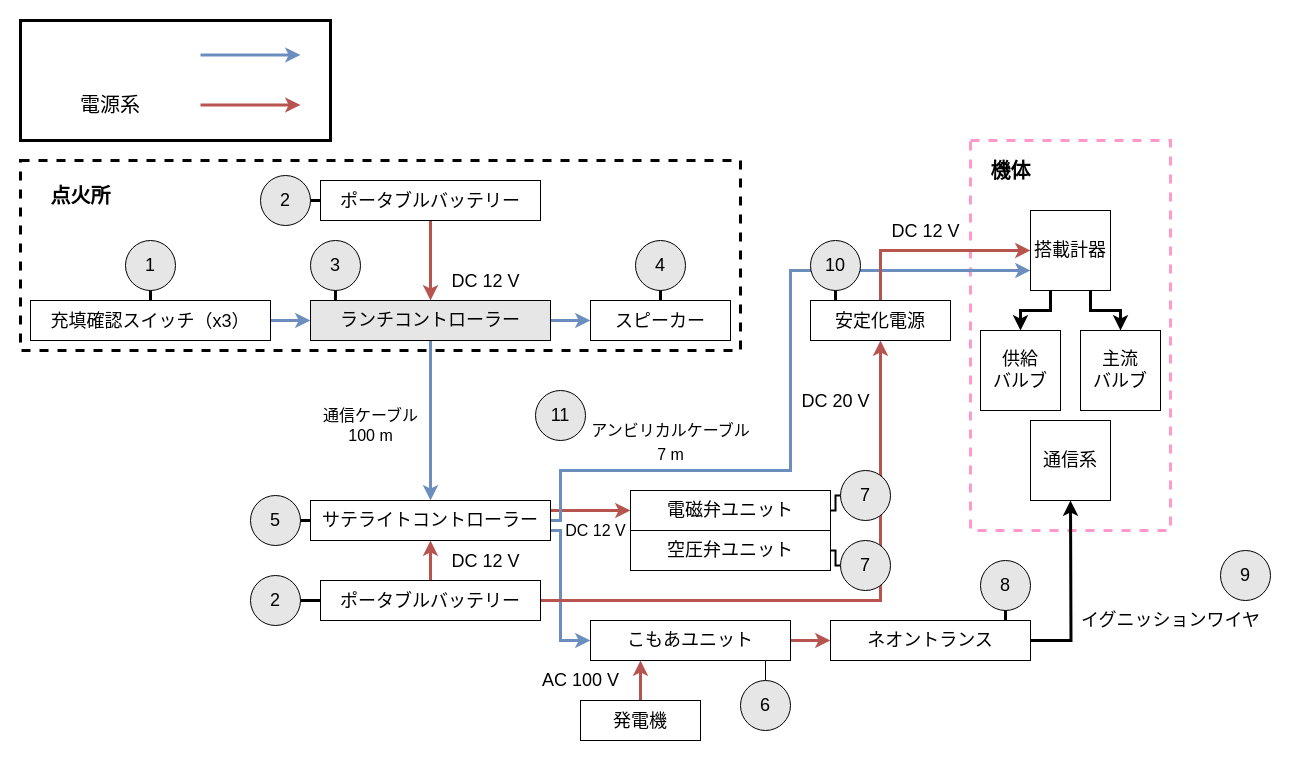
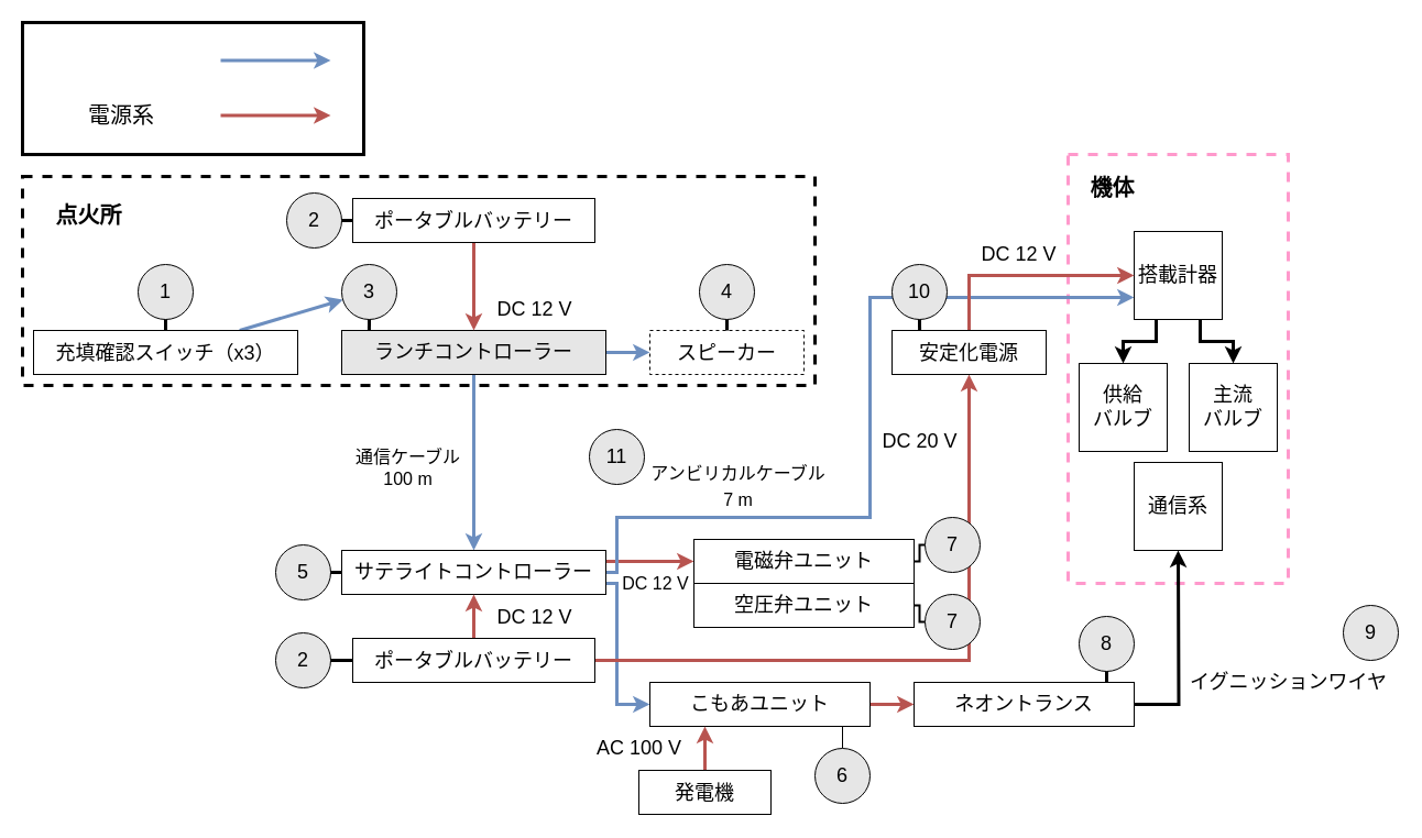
  <mxCell id="0" />
  <mxCell id="1" parent="0" />
  <mxCell id="2" value="" style="rounded=0;whiteSpace=wrap;html=1;fontSize=18;dashed=1;fillColor=none;strokeWidth=3;movable=1;resizable=1;rotatable=1;deletable=1;editable=1;connectable=1;" parent="1" vertex="1"><mxGeometry x="20" y="160" width="720" height="190" as="geometry" /></mxCell>
  <mxCell id="3" value="" style="rounded=0;whiteSpace=wrap;html=1;dashed=1;strokeColor=#FF99CC;strokeWidth=3;fontSize=18;fillColor=none;movable=1;resizable=1;rotatable=1;deletable=1;editable=1;connectable=1;" parent="1" vertex="1"><mxGeometry x="970" y="140" width="200" height="390" as="geometry" /></mxCell>
  <mxCell id="4" style="edgeStyle=none;html=1;entryX=0;entryY=0.5;entryDx=0;entryDy=0;strokeWidth=3;fontSize=20;endArrow=classic;endFill=1;fillColor=#dae8fc;strokeColor=#6c8ebf;" parent="1" source="6" target="9" edge="1"><mxGeometry relative="1" as="geometry" /></mxCell>
  <mxCell id="5" style="edgeStyle=none;html=1;entryX=0.5;entryY=0;entryDx=0;entryDy=0;strokeColor=#6c8ebf;strokeWidth=3;fontSize=20;endArrow=classic;endFill=1;fillColor=#dae8fc;" parent="1" source="6" target="16" edge="1"><mxGeometry relative="1" as="geometry" /></mxCell>
  <mxCell id="6" value="&lt;font style=&quot;font-size: 18px;&quot;&gt;ランチコントローラー&lt;/font&gt;" style="rounded=0;whiteSpace=wrap;html=1;fillColor=#e6e6e6;" parent="1" vertex="1"><mxGeometry x="310" y="300" width="240" height="40" as="geometry" /></mxCell>
- <mxCell id="7" style="edgeStyle=none;html=1;entryX=0;entryY=0.5;entryDx=0;entryDy=0;fontSize=20;strokeWidth=3;endArrow=classic;endFill=1;fillColor=#dae8fc;strokeColor=#6c8ebf;" parent="1" source="8" target="6" edge="1"><mxGeometry relative="1" as="geometry" /></mxCell>
+ <mxCell id="7" style="edgeStyle=none;html=1;fontSize=20;strokeWidth=3;endArrow=classic;endFill=1;fillColor=#dae8fc;strokeColor=#6c8ebf;" parent="1" source="8" target="59" edge="1"><mxGeometry relative="1" as="geometry" /></mxCell>
  <mxCell id="8" value="&lt;font style=&quot;font-size: 18px;&quot;&gt;充填確認スイッチ（x3）&lt;/font&gt;" style="rounded=0;whiteSpace=wrap;html=1;fontSize=20;" parent="1" vertex="1"><mxGeometry x="30" y="300" width="240" height="40" as="geometry" /></mxCell>
- <mxCell id="9" value="&lt;font style=&quot;font-size: 18px;&quot;&gt;スピーカー&lt;/font&gt;" style="rounded=0;whiteSpace=wrap;html=1;fontSize=20;" parent="1" vertex="1"><mxGeometry x="590" y="300" width="140" height="40" as="geometry" /></mxCell>
+ <mxCell id="9" value="&lt;font style=&quot;font-size: 18px;&quot;&gt;スピーカー&lt;/font&gt;" style="rounded=0;whiteSpace=wrap;html=1;fontSize=20;dashed=1;" parent="1" vertex="1"><mxGeometry x="590" y="300" width="140" height="40" as="geometry" /></mxCell>
  <mxCell id="10" style="edgeStyle=none;html=1;entryX=0.5;entryY=0;entryDx=0;entryDy=0;strokeWidth=3;fontSize=20;endArrow=classic;endFill=1;fillColor=#f8cecc;strokeColor=#b85450;" parent="1" source="11" target="6" edge="1"><mxGeometry relative="1" as="geometry" /></mxCell>
  <mxCell id="11" value="&lt;font style=&quot;font-size: 18px;&quot;&gt;ポータブルバッテリー&lt;/font&gt;" style="rounded=0;whiteSpace=wrap;html=1;fontSize=20;" parent="1" vertex="1"><mxGeometry x="320" y="180" width="220" height="40" as="geometry" /></mxCell>
  <mxCell id="12" value="&lt;font style=&quot;font-size: 18px;&quot;&gt;DC 12 V&lt;/font&gt;" style="text;html=1;align=center;verticalAlign=middle;resizable=0;points=[];autosize=1;strokeColor=none;fillColor=none;fontSize=20;" parent="1" vertex="1"><mxGeometry x="440" y="260" width="90" height="40" as="geometry" /></mxCell>
  <mxCell id="13" style="edgeStyle=orthogonalEdgeStyle;html=1;entryX=0;entryY=0.5;entryDx=0;entryDy=0;strokeColor=#b85450;strokeWidth=3;fontSize=18;endArrow=classic;endFill=1;rounded=0;fillColor=#f8cecc;exitX=1;exitY=0.25;exitDx=0;exitDy=0;" parent="1" source="16" target="21" edge="1"><mxGeometry relative="1" as="geometry" /></mxCell>
  <mxCell id="14" style="edgeStyle=orthogonalEdgeStyle;rounded=0;html=1;entryX=0;entryY=0.5;entryDx=0;entryDy=0;strokeColor=#6c8ebf;strokeWidth=3;fontSize=18;endArrow=classic;endFill=1;exitX=1;exitY=0.75;exitDx=0;exitDy=0;fillColor=#dae8fc;" parent="1" source="16" target="31" edge="1"><mxGeometry relative="1" as="geometry"><Array as="points"><mxPoint x="560" y="530" /><mxPoint x="560" y="640" /></Array></mxGeometry></mxCell>
  <mxCell id="15" style="edgeStyle=orthogonalEdgeStyle;rounded=0;html=1;strokeColor=#6c8ebf;strokeWidth=3;fontSize=20;endArrow=classic;endFill=1;entryX=0;entryY=0.75;entryDx=0;entryDy=0;fillColor=#dae8fc;" parent="1" source="16" target="46" edge="1"><mxGeometry relative="1" as="geometry"><mxPoint x="930" y="370" as="targetPoint" /><Array as="points"><mxPoint x="560" y="520" /><mxPoint x="560" y="470" /><mxPoint x="790" y="470" /><mxPoint x="790" y="270" /></Array></mxGeometry></mxCell>
  <mxCell id="16" value="&lt;font style=&quot;font-size: 18px;&quot;&gt;サテライトコントローラー&lt;/font&gt;" style="rounded=0;whiteSpace=wrap;html=1;" parent="1" vertex="1"><mxGeometry x="310" y="500" width="240" height="40" as="geometry" /></mxCell>
  <mxCell id="17" style="edgeStyle=none;html=1;entryX=0.5;entryY=1;entryDx=0;entryDy=0;strokeColor=#b85450;strokeWidth=3;fontSize=18;endArrow=classic;endFill=1;fillColor=#f8cecc;" parent="1" source="19" target="16" edge="1"><mxGeometry relative="1" as="geometry" /></mxCell>
  <mxCell id="18" style="edgeStyle=orthogonalEdgeStyle;rounded=0;html=1;entryX=0.5;entryY=1;entryDx=0;entryDy=0;strokeColor=#b85450;strokeWidth=3;fontSize=18;endArrow=classic;endFill=1;fillColor=#f8cecc;" parent="1" source="19" target="48" edge="1"><mxGeometry relative="1" as="geometry" /></mxCell>
  <mxCell id="19" value="&lt;font style=&quot;font-size: 18px;&quot;&gt;ポータブルバッテリー&lt;/font&gt;" style="rounded=0;whiteSpace=wrap;html=1;fontSize=20;" parent="1" vertex="1"><mxGeometry x="320" y="580" width="220" height="40" as="geometry" /></mxCell>
  <mxCell id="20" value="&lt;font style=&quot;font-size: 18px;&quot;&gt;DC 12 V&lt;/font&gt;" style="text;html=1;align=center;verticalAlign=middle;resizable=0;points=[];autosize=1;strokeColor=none;fillColor=none;fontSize=20;" parent="1" vertex="1"><mxGeometry x="440" y="540" width="90" height="40" as="geometry" /></mxCell>
  <mxCell id="21" value="電磁弁ユニット" style="rounded=0;whiteSpace=wrap;html=1;fontSize=18;" parent="1" vertex="1"><mxGeometry x="630" y="490" width="200" height="40" as="geometry" /></mxCell>
  <mxCell id="22" value="&lt;font style=&quot;font-size: 16px;&quot;&gt;DC 12 V&lt;/font&gt;" style="text;html=1;align=center;verticalAlign=middle;resizable=0;points=[];autosize=1;strokeColor=none;fillColor=none;fontSize=18;" parent="1" vertex="1"><mxGeometry x="555" y="510" width="80" height="40" as="geometry" /></mxCell>
  <mxCell id="23" value="1" style="ellipse;whiteSpace=wrap;html=1;aspect=fixed;fontSize=18;fillColor=#E6E6E6;" parent="1" vertex="1"><mxGeometry x="125" y="240" width="50" height="50" as="geometry" /></mxCell>
  <mxCell id="24" value="2" style="ellipse;whiteSpace=wrap;html=1;aspect=fixed;fontSize=18;fillColor=#E6E6E6;" parent="1" vertex="1"><mxGeometry x="260" y="175" width="50" height="50" as="geometry" /></mxCell>
  <mxCell id="25" value="4" style="ellipse;whiteSpace=wrap;html=1;aspect=fixed;fontSize=18;fillColor=#E6E6E6;" parent="1" vertex="1"><mxGeometry x="635" y="240" width="50" height="50" as="geometry" /></mxCell>
  <mxCell id="26" value="5" style="ellipse;whiteSpace=wrap;html=1;aspect=fixed;fontSize=18;fillColor=#E6E6E6;" parent="1" vertex="1"><mxGeometry x="250" y="495" width="50" height="50" as="geometry" /></mxCell>
  <mxCell id="27" value="2" style="ellipse;whiteSpace=wrap;html=1;aspect=fixed;fontSize=18;fillColor=#E6E6E6;" parent="1" vertex="1"><mxGeometry x="250" y="575" width="50" height="50" as="geometry" /></mxCell>
  <mxCell id="28" style="edgeStyle=none;html=1;entryX=0.875;entryY=1;entryDx=0;entryDy=0;entryPerimeter=0;endArrow=none;endFill=0;" parent="1" source="29" target="31" edge="1"><mxGeometry relative="1" as="geometry" /></mxCell>
  <mxCell id="29" value="6" style="ellipse;whiteSpace=wrap;html=1;aspect=fixed;fontSize=18;fillColor=#E6E6E6;" parent="1" vertex="1"><mxGeometry x="740" y="680" width="50" height="50" as="geometry" /></mxCell>
  <mxCell id="30" style="edgeStyle=orthogonalEdgeStyle;rounded=0;html=1;entryX=0;entryY=0.5;entryDx=0;entryDy=0;strokeColor=#b85450;strokeWidth=3;fontSize=18;endArrow=classic;endFill=1;fillColor=#f8cecc;" parent="1" source="31" target="37" edge="1"><mxGeometry relative="1" as="geometry" /></mxCell>
  <mxCell id="31" value="こもあユニット" style="rounded=0;whiteSpace=wrap;html=1;fontSize=18;" parent="1" vertex="1"><mxGeometry x="590" y="620" width="200" height="40" as="geometry" /></mxCell>
  <mxCell id="32" style="edgeStyle=orthogonalEdgeStyle;rounded=0;html=1;entryX=0.25;entryY=1;entryDx=0;entryDy=0;strokeColor=#b85450;strokeWidth=3;fontSize=18;endArrow=classic;endFill=1;fillColor=#f8cecc;" parent="1" source="33" target="31" edge="1"><mxGeometry relative="1" as="geometry" /></mxCell>
  <mxCell id="33" value="&lt;font style=&quot;font-size: 18px;&quot;&gt;発電機&lt;/font&gt;" style="rounded=0;whiteSpace=wrap;html=1;fontSize=20;" parent="1" vertex="1"><mxGeometry x="580" y="700" width="120" height="40" as="geometry" /></mxCell>
  <mxCell id="34" value="" style="edgeStyle=none;html=1;" parent="1" source="35" target="33" edge="1"><mxGeometry relative="1" as="geometry" /></mxCell>
  <mxCell id="35" value="AC 100 V" style="text;html=1;align=center;verticalAlign=middle;resizable=0;points=[];autosize=1;strokeColor=none;fillColor=none;fontSize=18;" parent="1" vertex="1"><mxGeometry x="530" y="660" width="100" height="40" as="geometry" /></mxCell>
  <mxCell id="36" style="edgeStyle=orthogonalEdgeStyle;rounded=0;html=1;strokeWidth=3;fontSize=18;endArrow=classic;endFill=1;exitX=1;exitY=0.5;exitDx=0;exitDy=0;" parent="1" source="37" edge="1"><mxGeometry relative="1" as="geometry"><mxPoint x="1070" y="500" as="targetPoint" /></mxGeometry></mxCell>
  <mxCell id="37" value="ネオントランス" style="rounded=0;whiteSpace=wrap;html=1;fontSize=18;" parent="1" vertex="1"><mxGeometry x="830" y="620" width="200" height="40" as="geometry" /></mxCell>
  <mxCell id="38" value="通信系" style="rounded=0;whiteSpace=wrap;html=1;fontSize=18;" parent="1" vertex="1"><mxGeometry x="1030" y="420" width="80" height="80" as="geometry" /></mxCell>
  <mxCell id="39" value="イグニッションワイヤ" style="text;html=1;align=center;verticalAlign=middle;resizable=0;points=[];autosize=1;strokeColor=none;fillColor=none;fontSize=18;" parent="1" vertex="1"><mxGeometry x="1070" y="600" width="200" height="40" as="geometry" /></mxCell>
  <mxCell id="40" value="8" style="ellipse;whiteSpace=wrap;html=1;aspect=fixed;fontSize=18;fillColor=#E6E6E6;" parent="1" vertex="1"><mxGeometry x="980" y="560" width="50" height="50" as="geometry" /></mxCell>
  <mxCell id="41" value="9" style="ellipse;whiteSpace=wrap;html=1;aspect=fixed;fontSize=18;fillColor=#E6E6E6;" parent="1" vertex="1"><mxGeometry x="1220" y="550" width="50" height="50" as="geometry" /></mxCell>
  <mxCell id="42" value="主流&lt;br&gt;バルブ" style="rounded=0;whiteSpace=wrap;html=1;fontSize=18;" parent="1" vertex="1"><mxGeometry x="1080" y="330" width="80" height="80" as="geometry" /></mxCell>
  <mxCell id="43" value="供給&lt;br&gt;バルブ" style="rounded=0;whiteSpace=wrap;html=1;fontSize=18;" parent="1" vertex="1"><mxGeometry x="980" y="330" width="80" height="80" as="geometry" /></mxCell>
  <mxCell id="44" style="edgeStyle=orthogonalEdgeStyle;rounded=0;html=1;entryX=0.5;entryY=0;entryDx=0;entryDy=0;strokeColor=#000000;strokeWidth=3;fontSize=18;endArrow=classic;endFill=1;exitX=0.75;exitY=1;exitDx=0;exitDy=0;" parent="1" source="46" target="42" edge="1"><mxGeometry relative="1" as="geometry" /></mxCell>
  <mxCell id="45" style="edgeStyle=orthogonalEdgeStyle;rounded=0;html=1;entryX=0.5;entryY=0;entryDx=0;entryDy=0;strokeColor=#000000;strokeWidth=3;fontSize=18;endArrow=classic;endFill=1;exitX=0.25;exitY=1;exitDx=0;exitDy=0;" parent="1" source="46" target="43" edge="1"><mxGeometry relative="1" as="geometry" /></mxCell>
  <mxCell id="46" value="搭載計器" style="rounded=0;whiteSpace=wrap;html=1;fontSize=18;" parent="1" vertex="1"><mxGeometry x="1030" y="210" width="80" height="80" as="geometry" /></mxCell>
  <mxCell id="47" style="edgeStyle=orthogonalEdgeStyle;rounded=0;html=1;entryX=0;entryY=0.5;entryDx=0;entryDy=0;strokeColor=#b85450;strokeWidth=3;fontSize=18;endArrow=classic;endFill=1;exitX=0.5;exitY=0;exitDx=0;exitDy=0;fillColor=#f8cecc;" parent="1" source="48" target="46" edge="1"><mxGeometry relative="1" as="geometry" /></mxCell>
  <mxCell id="48" value="&lt;font style=&quot;font-size: 18px;&quot;&gt;安定化電源&lt;/font&gt;" style="rounded=0;whiteSpace=wrap;html=1;fontSize=20;" parent="1" vertex="1"><mxGeometry x="810" y="300" width="140" height="40" as="geometry" /></mxCell>
  <mxCell id="49" value="&lt;font style=&quot;font-size: 18px;&quot;&gt;DC 20 V&lt;/font&gt;" style="text;html=1;align=center;verticalAlign=middle;resizable=0;points=[];autosize=1;strokeColor=none;fillColor=none;fontSize=20;" parent="1" vertex="1"><mxGeometry x="790" y="380" width="90" height="40" as="geometry" /></mxCell>
  <mxCell id="50" value="&lt;font style=&quot;font-size: 18px;&quot;&gt;DC 12 V&lt;/font&gt;" style="text;html=1;align=center;verticalAlign=middle;resizable=0;points=[];autosize=1;strokeColor=none;fillColor=none;fontSize=20;" parent="1" vertex="1"><mxGeometry x="880" y="210" width="90" height="40" as="geometry" /></mxCell>
  <mxCell id="51" value="10" style="ellipse;whiteSpace=wrap;html=1;aspect=fixed;fontSize=18;fillColor=#E6E6E6;" parent="1" vertex="1"><mxGeometry x="810" y="240" width="50" height="50" as="geometry" /></mxCell>
  <mxCell id="52" value="" style="rounded=0;whiteSpace=wrap;html=1;fontSize=18;fillColor=none;strokeWidth=3;movable=1;resizable=1;rotatable=1;deletable=1;editable=1;connectable=1;" parent="1" vertex="1"><mxGeometry x="20" y="20" width="310" height="120" as="geometry" /></mxCell>
  <mxCell id="53" value="&lt;font style=&quot;font-size: 20px;&quot;&gt;電源系&lt;/font&gt;" style="text;html=1;strokeColor=none;fillColor=none;align=center;verticalAlign=middle;whiteSpace=wrap;rounded=0;dashed=1;strokeWidth=3;fontSize=18;" parent="1" vertex="1"><mxGeometry x="75" y="90" width="70" height="30" as="geometry" /></mxCell>
  <mxCell id="54" value="" style="endArrow=classic;html=1;rounded=0;strokeColor=#6c8ebf;strokeWidth=3;fontSize=18;fillColor=#dae8fc;" parent="1" edge="1"><mxGeometry width="50" height="50" relative="1" as="geometry"><mxPoint x="200" y="54.5" as="sourcePoint" /><mxPoint x="300" y="54.5" as="targetPoint" /></mxGeometry></mxCell>
  <mxCell id="55" value="" style="endArrow=classic;html=1;rounded=0;strokeColor=#b85450;strokeWidth=3;fontSize=18;fillColor=#f8cecc;" parent="1" edge="1"><mxGeometry width="50" height="50" relative="1" as="geometry"><mxPoint x="200" y="104.5" as="sourcePoint" /><mxPoint x="300" y="104.5" as="targetPoint" /></mxGeometry></mxCell>
  <mxCell id="56" value="" style="endArrow=none;html=1;rounded=0;strokeColor=#000000;strokeWidth=3;fontSize=20;entryX=0.5;entryY=1;entryDx=0;entryDy=0;exitX=0.5;exitY=0;exitDx=0;exitDy=0;" parent="1" source="9" target="25" edge="1"><mxGeometry width="50" height="50" relative="1" as="geometry"><mxPoint x="690" y="350" as="sourcePoint" /><mxPoint x="740" y="300" as="targetPoint" /></mxGeometry></mxCell>
  <mxCell id="57" value="" style="endArrow=none;html=1;rounded=0;strokeColor=#000000;strokeWidth=3;fontSize=20;entryX=1;entryY=0.5;entryDx=0;entryDy=0;exitX=0;exitY=0.5;exitDx=0;exitDy=0;" parent="1" source="11" target="24" edge="1"><mxGeometry width="50" height="50" relative="1" as="geometry"><mxPoint x="330" y="330" as="sourcePoint" /><mxPoint x="380" y="280" as="targetPoint" /></mxGeometry></mxCell>
  <mxCell id="58" value="" style="endArrow=none;html=1;rounded=0;strokeColor=#000000;strokeWidth=3;fontSize=20;entryX=0.5;entryY=1;entryDx=0;entryDy=0;exitX=0.5;exitY=0;exitDx=0;exitDy=0;" parent="1" source="8" target="23" edge="1"><mxGeometry width="50" height="50" relative="1" as="geometry"><mxPoint x="230" y="350" as="sourcePoint" /><mxPoint x="280" y="300" as="targetPoint" /></mxGeometry></mxCell>
  <mxCell id="59" value="3" style="ellipse;whiteSpace=wrap;html=1;aspect=fixed;fontSize=18;fillColor=#E6E6E6;" parent="1" vertex="1"><mxGeometry x="310" y="240" width="50" height="50" as="geometry" /></mxCell>
  <mxCell id="60" value="" style="endArrow=none;html=1;rounded=0;strokeColor=#000000;strokeWidth=3;fontSize=20;entryX=0.5;entryY=1;entryDx=0;entryDy=0;exitX=0.104;exitY=-0.004;exitDx=0;exitDy=0;exitPerimeter=0;" parent="1" source="6" target="59" edge="1"><mxGeometry width="50" height="50" relative="1" as="geometry"><mxPoint x="330" y="340" as="sourcePoint" /><mxPoint x="380" y="290" as="targetPoint" /></mxGeometry></mxCell>
  <mxCell id="61" value="" style="endArrow=none;html=1;rounded=0;strokeColor=#000000;strokeWidth=3;fontSize=20;exitX=1;exitY=0.5;exitDx=0;exitDy=0;entryX=0;entryY=0.5;entryDx=0;entryDy=0;" parent="1" source="26" target="16" edge="1"><mxGeometry width="50" height="50" relative="1" as="geometry"><mxPoint x="330" y="520" as="sourcePoint" /><mxPoint x="380" y="470" as="targetPoint" /></mxGeometry></mxCell>
  <mxCell id="62" value="" style="endArrow=none;html=1;rounded=0;strokeColor=#000000;strokeWidth=3;fontSize=20;exitX=1;exitY=0.5;exitDx=0;exitDy=0;entryX=0;entryY=0.5;entryDx=0;entryDy=0;" parent="1" source="27" target="19" edge="1"><mxGeometry width="50" height="50" relative="1" as="geometry"><mxPoint x="330" y="600" as="sourcePoint" /><mxPoint x="380" y="550" as="targetPoint" /></mxGeometry></mxCell>
  <mxCell id="63" style="edgeStyle=elbowEdgeStyle;html=1;entryX=1;entryY=0.5;entryDx=0;entryDy=0;fontSize=16;endArrow=none;endFill=0;rounded=0;strokeWidth=2;" parent="1" source="64" target="21" edge="1"><mxGeometry relative="1" as="geometry" /></mxCell>
  <mxCell id="64" value="7" style="ellipse;whiteSpace=wrap;html=1;aspect=fixed;fontSize=18;fillColor=#E6E6E6;" parent="1" vertex="1"><mxGeometry x="840" y="470" width="50" height="50" as="geometry" /></mxCell>
  <mxCell id="65" value="" style="endArrow=none;html=1;rounded=0;strokeColor=#000000;strokeWidth=3;fontSize=20;exitX=0.5;exitY=1;exitDx=0;exitDy=0;entryX=0.875;entryY=-0.004;entryDx=0;entryDy=0;entryPerimeter=0;" parent="1" source="40" target="37" edge="1"><mxGeometry width="50" height="50" relative="1" as="geometry"><mxPoint x="910" y="620" as="sourcePoint" /><mxPoint x="960" y="570" as="targetPoint" /></mxGeometry></mxCell>
  <mxCell id="66" value="" style="endArrow=none;html=1;rounded=0;strokeColor=#000000;strokeWidth=3;fontSize=20;entryX=0.5;entryY=1;entryDx=0;entryDy=0;exitX=0.179;exitY=0.004;exitDx=0;exitDy=0;exitPerimeter=0;" parent="1" source="48" target="51" edge="1"><mxGeometry width="50" height="50" relative="1" as="geometry"><mxPoint x="830" y="340" as="sourcePoint" /><mxPoint x="880" y="290" as="targetPoint" /></mxGeometry></mxCell>
  <mxCell id="67" value="&lt;font style=&quot;font-size: 16px;&quot;&gt;アンビリカルケーブル&lt;br&gt;7 m&lt;br&gt;&lt;/font&gt;" style="text;html=1;align=center;verticalAlign=middle;resizable=0;points=[];autosize=1;strokeColor=none;fillColor=none;fontSize=20;" parent="1" vertex="1"><mxGeometry x="580" y="410" width="180" height="60" as="geometry" /></mxCell>
  <mxCell id="68" value="11" style="ellipse;whiteSpace=wrap;html=1;aspect=fixed;fontSize=18;fillColor=#E6E6E6;" parent="1" vertex="1"><mxGeometry x="535" y="390" width="50" height="50" as="geometry" /></mxCell>
  <mxCell id="69" value="空圧弁ユニット" style="rounded=0;whiteSpace=wrap;html=1;fontSize=18;" parent="1" vertex="1"><mxGeometry x="630" y="530" width="200" height="40" as="geometry" /></mxCell>
  <mxCell id="70" style="edgeStyle=elbowEdgeStyle;html=1;entryX=1;entryY=0.5;entryDx=0;entryDy=0;fontSize=16;endArrow=none;endFill=0;rounded=0;strokeWidth=2;" parent="1" source="71" target="69" edge="1"><mxGeometry relative="1" as="geometry" /></mxCell>
  <mxCell id="71" value="7" style="ellipse;whiteSpace=wrap;html=1;aspect=fixed;fontSize=18;fillColor=#E6E6E6;" parent="1" vertex="1"><mxGeometry x="840" y="540" width="50" height="50" as="geometry" /></mxCell>
  <mxCell id="72" value="通信ケーブル&lt;br&gt;100 m" style="text;html=1;align=center;verticalAlign=middle;resizable=0;points=[];autosize=1;strokeColor=none;fillColor=none;fontSize=16;" parent="1" vertex="1"><mxGeometry x="310" y="400" width="120" height="50" as="geometry" /></mxCell>
  <mxCell id="73" value="&lt;font style=&quot;font-size: 20px;&quot;&gt;&lt;b&gt;点火所&lt;/b&gt;&lt;/font&gt;" style="text;html=1;align=center;verticalAlign=middle;resizable=0;points=[];autosize=1;strokeColor=none;fillColor=none;fontSize=16;" parent="1" vertex="1"><mxGeometry x="40" y="175" width="80" height="40" as="geometry" /></mxCell>
  <mxCell id="74" value="&lt;b&gt;機体&lt;/b&gt;" style="text;html=1;align=center;verticalAlign=middle;resizable=0;points=[];autosize=1;strokeColor=none;fillColor=none;fontSize=20;" parent="1" vertex="1"><mxGeometry x="980" y="150" width="60" height="40" as="geometry" /></mxCell>
